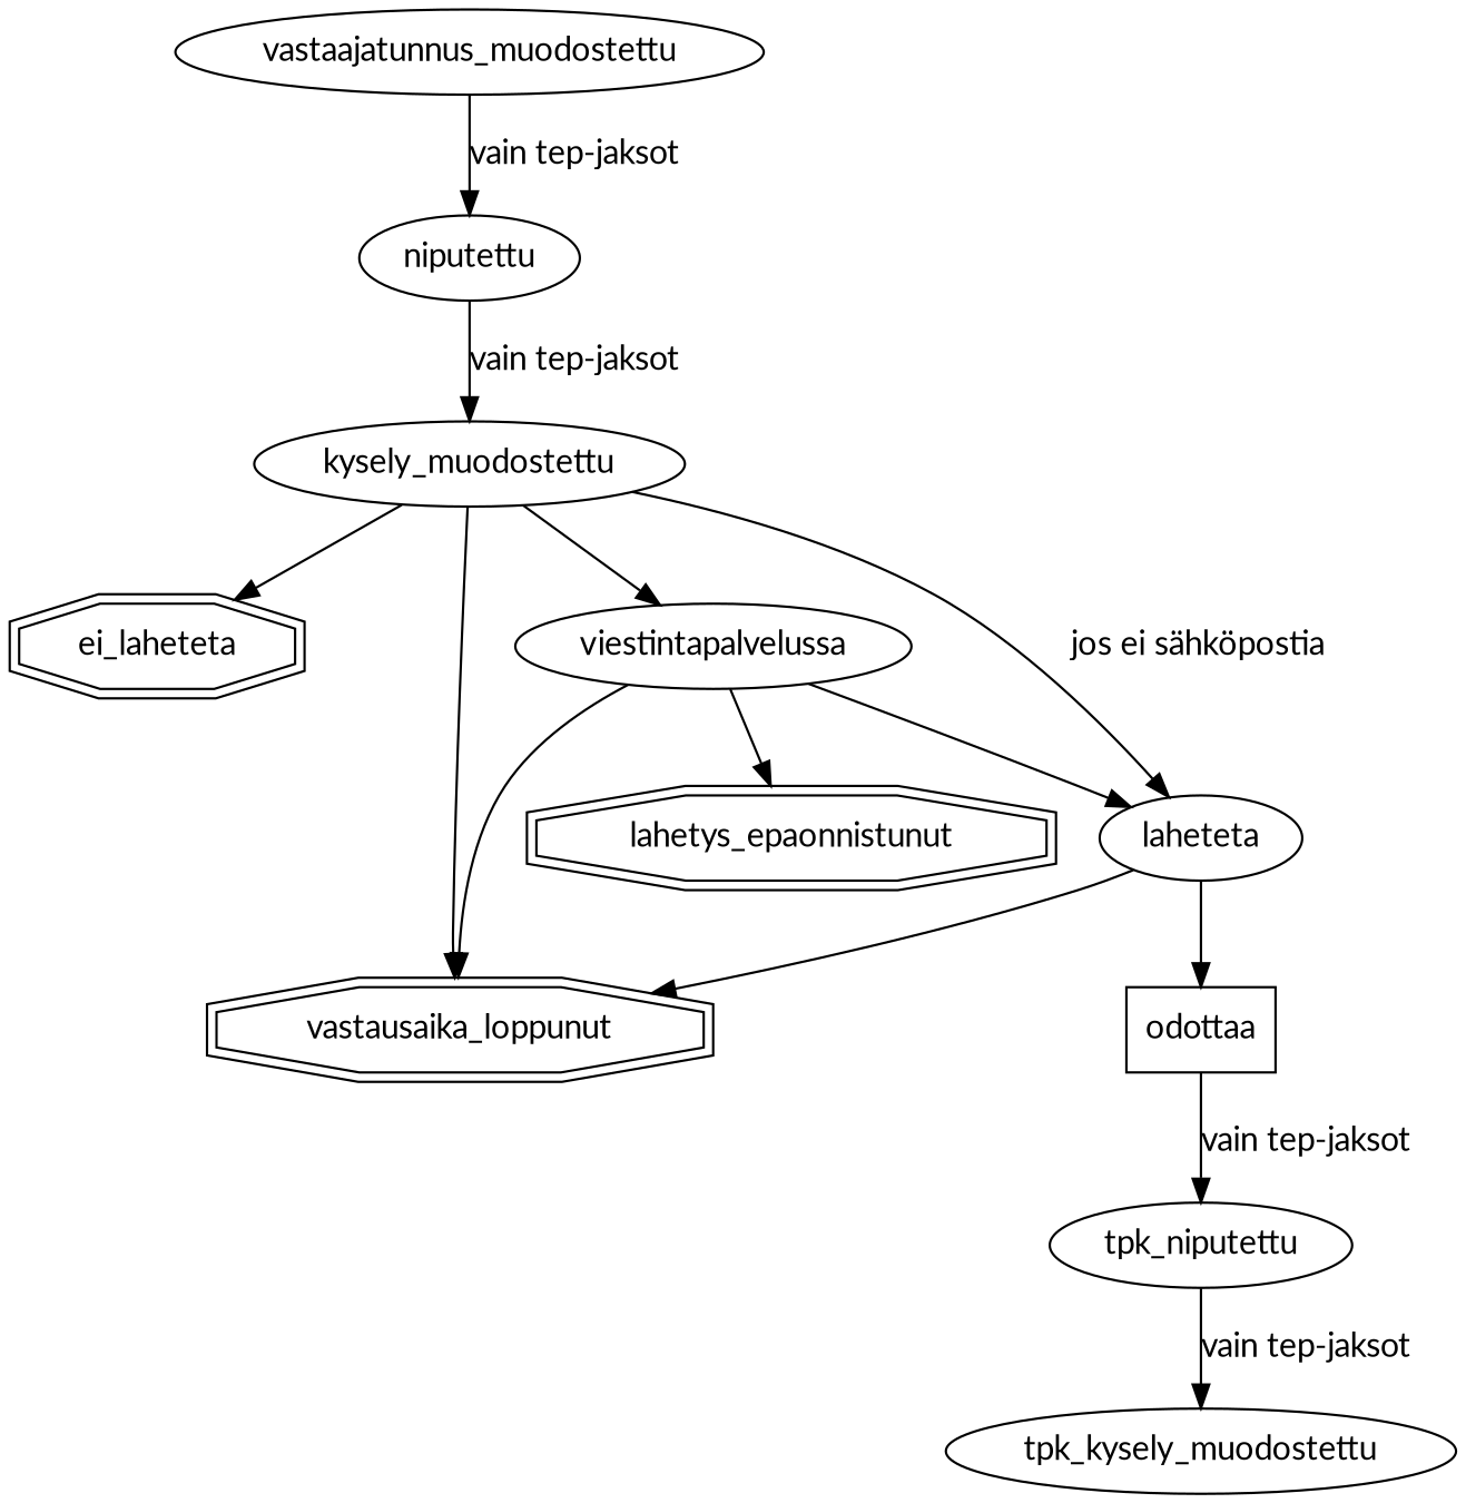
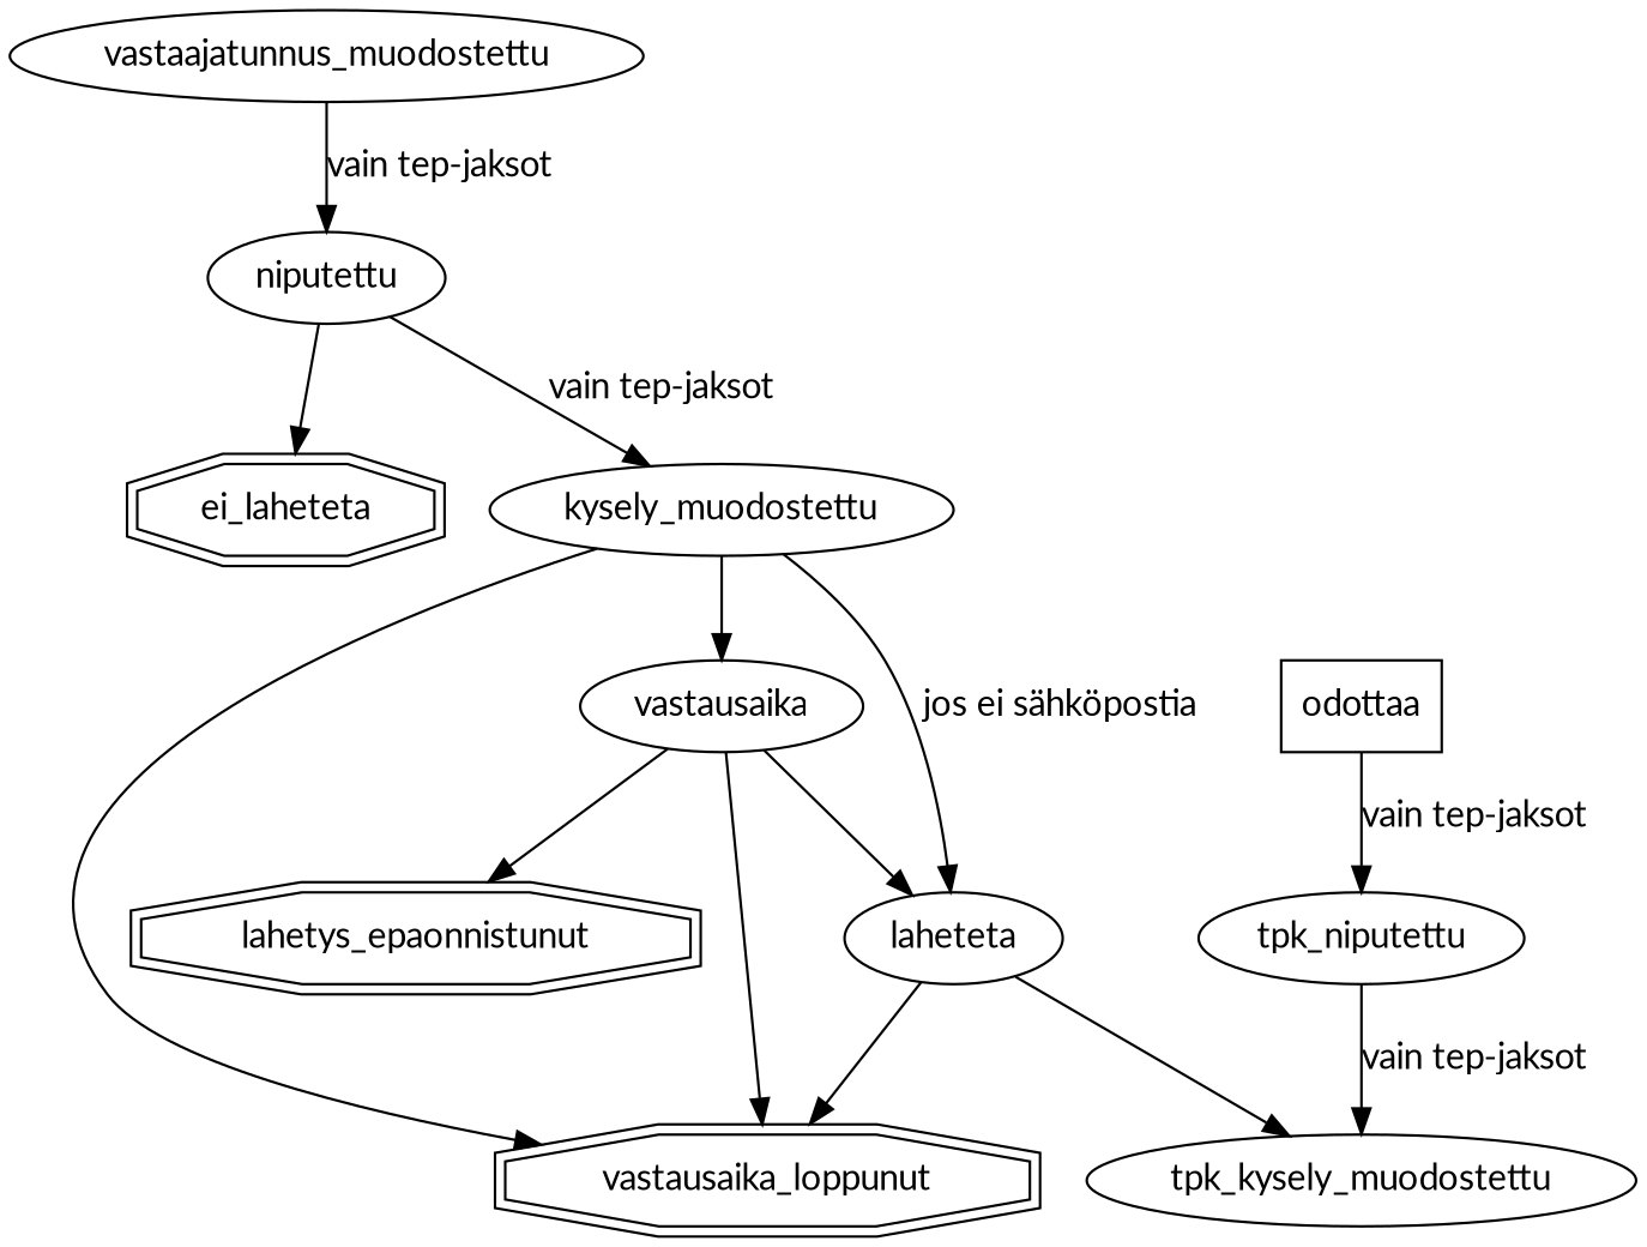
  digraph {
    fontname=Lato
    node [fontname=Lato]
    edge [fontname=Lato]
    ei_laheteta [shape=doubleoctagon]
    vastausaika_loppunut [shape=doubleoctagon]
    lahetys_epaonnistunut [shape=doubleoctagon]
    n4 [label=odottaa shape=box]
    tpk_niputettu
    tpk_kysely_muodostettu
    vastaajatunnus_muodostettu
    niputettu
    kysely_muodostettu
-   viestintapalvelussa
+   viestintapalvelussa [label=vastausaika]
    n11 [label=laheteta]
    n4 -> tpk_niputettu [label="vain tep-jaksot"]
    tpk_niputettu -> tpk_kysely_muodostettu [label="vain tep-jaksot"]
    vastaajatunnus_muodostettu -> niputettu [label="vain tep-jaksot"]
    niputettu -> kysely_muodostettu [label="vain tep-jaksot"]
-   kysely_muodostettu -> ei_laheteta
+   niputettu -> ei_laheteta
    kysely_muodostettu -> vastausaika_loppunut
    kysely_muodostettu -> viestintapalvelussa
    kysely_muodostettu -> n11 [label="jos ei sähköpostia"]
    viestintapalvelussa -> vastausaika_loppunut
    viestintapalvelussa -> lahetys_epaonnistunut
    viestintapalvelussa -> n11
    n11 -> vastausaika_loppunut
-   n11 -> n4
+   n11 -> tpk_kysely_muodostettu
  }
